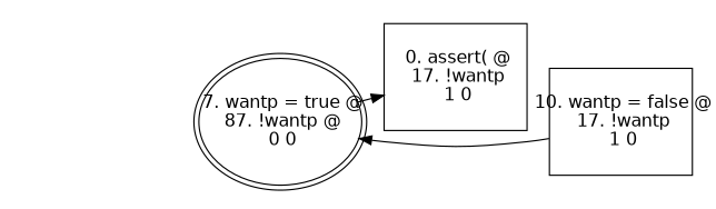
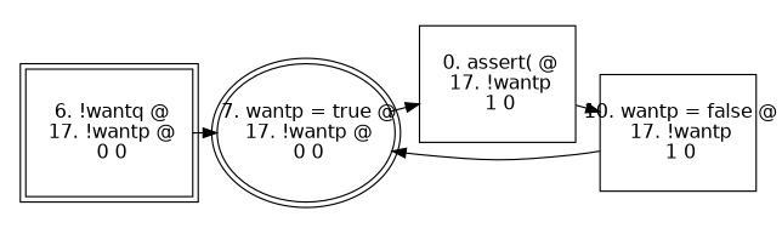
  digraph {
    rankdir=LR
    ranksep=.25
    node [fixedsize=true fontname=Helvetica fontsize=14 peripheries=2 shape=box]
-   n2 [height=1.2 label=" 7. wantp = true @\n 87. !wantp @\n 0 0\n" shape=ellipse width=1.6]
+   n1 [height=1.2 label=" 6. !wantq @\n 17. !wantp @\n 0 0\n" width=1.6]
+   n2 [height=1.2 label=" 7. wantp = true @\n 17. !wantp @\n 0 0\n" shape=ellipse width=1.6]
    n3 [height=1.2 label=" 0. assert( @\n 17. !wantp\n 1 0\n" peripheries=1 width=1.6]
    n4 [height=1.2 label=" 10. wantp = false @\n 17. !wantp\n 1 0\n" peripheries=1 width=1.6]
+   n1 -> n2
    n2 -> n3
+   n3 -> n4
    n4 -> n2
  }
